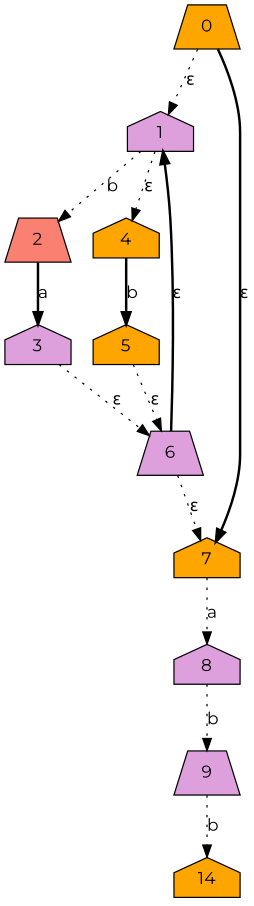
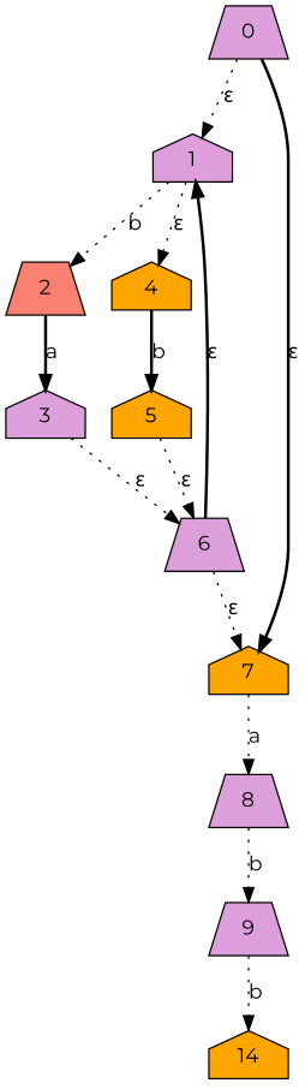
  digraph {
    fontname=Montserrat
    rankdir=TB
    node [fillcolor=plum fontname=Montserrat shape=house style=filled]
    edge [fontname=Montserrat style=dotted]
-   0 [fillcolor=orange shape=trapezium]
+   0 [shape=trapezium]
    1
    7 [fillcolor=orange]
    2 [fillcolor=salmon shape=trapezium]
    4 [fillcolor=orange]
-   8
+   8 [shape=trapezium]
    3
    5 [fillcolor=orange]
    9 [shape=trapezium]
    6 [shape=trapezium]
    n11 [fillcolor=orange label=14]
    0 -> 1 [label="ε"]
    0 -> 7 [label="ε" style=bold]
    1 -> 2 [label=b]
    1 -> 4 [label="ε"]
    7 -> 8 [label=a]
    2 -> 3 [label=a style=bold]
    4 -> 5 [label=b style=bold]
    8 -> 9 [label=b]
    3 -> 6 [label="ε"]
    5 -> 6 [label="ε"]
    9 -> n11 [label=b]
    6 -> 1 [label="ε" style=bold]
    6 -> 7 [label="ε"]
  }
